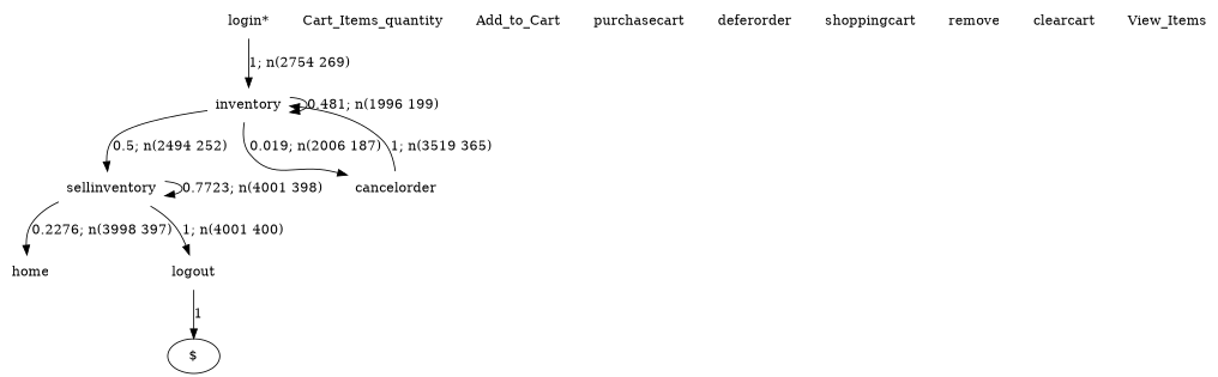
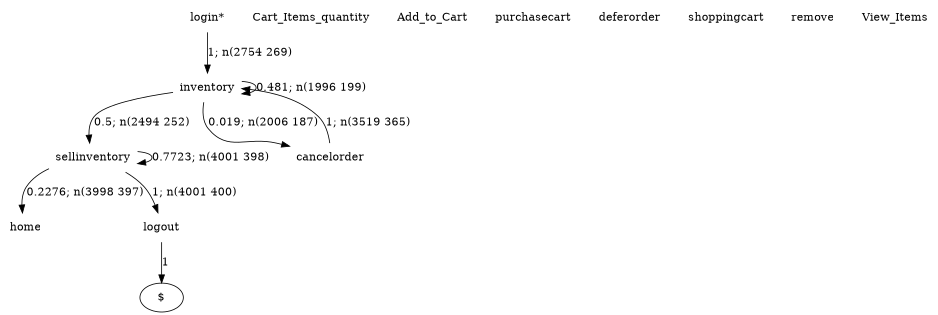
  digraph {
    node [shape=none]
    edge [style=solid]
    n1 [label="login*"]
    n2 [label=inventory]
    n3 [label=sellinventory]
    n4 [label=cancelorder]
    n5 [label=Cart_Items_quantity]
    n6 [label=Add_to_Cart]
    n7 [label=purchasecart]
    n8 [label=home]
    n9 [label=logout]
    "$" [shape=""]
    n11 [label=deferorder]
    n12 [label=shoppingcart]
    n13 [label=remove]
-   n14 [label=clearcart]
    n15 [label=View_Items]
    n1 -> n2 [label="1; n(2754 269)"]
    n2 -> n2 [label="0.481; n(1996 199)"]
    n2 -> n3 [label="0.5; n(2494 252)"]
    n2 -> n4 [label="0.019; n(2006 187)"]
    n3 -> n3 [label="0.7723; n(4001 398)"]
    n3 -> n8 [label="0.2276; n(3998 397)"]
    n3 -> n9 [label="1; n(4001 400)"]
    n4 -> n2 [label="1; n(3519 365)"]
    n9 -> "$" [label=1]
  }
